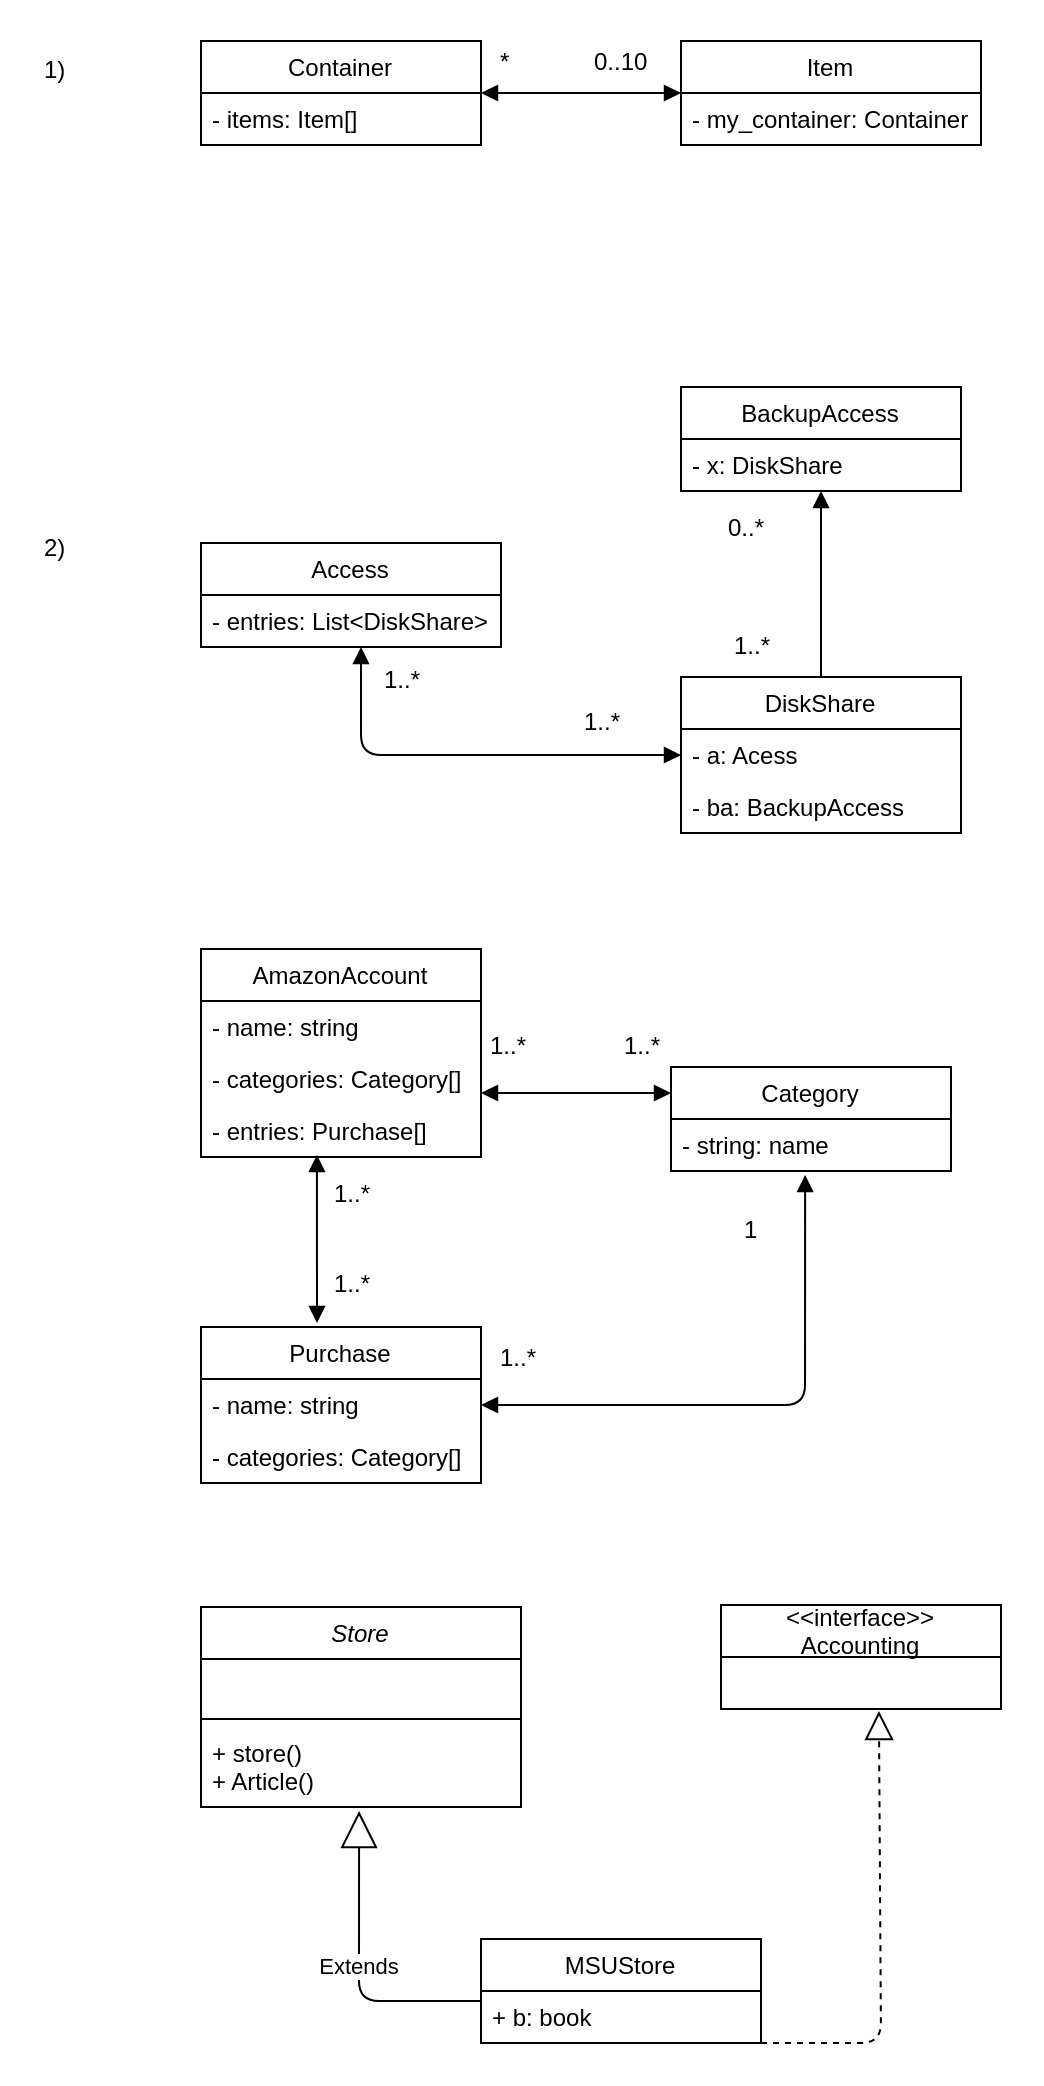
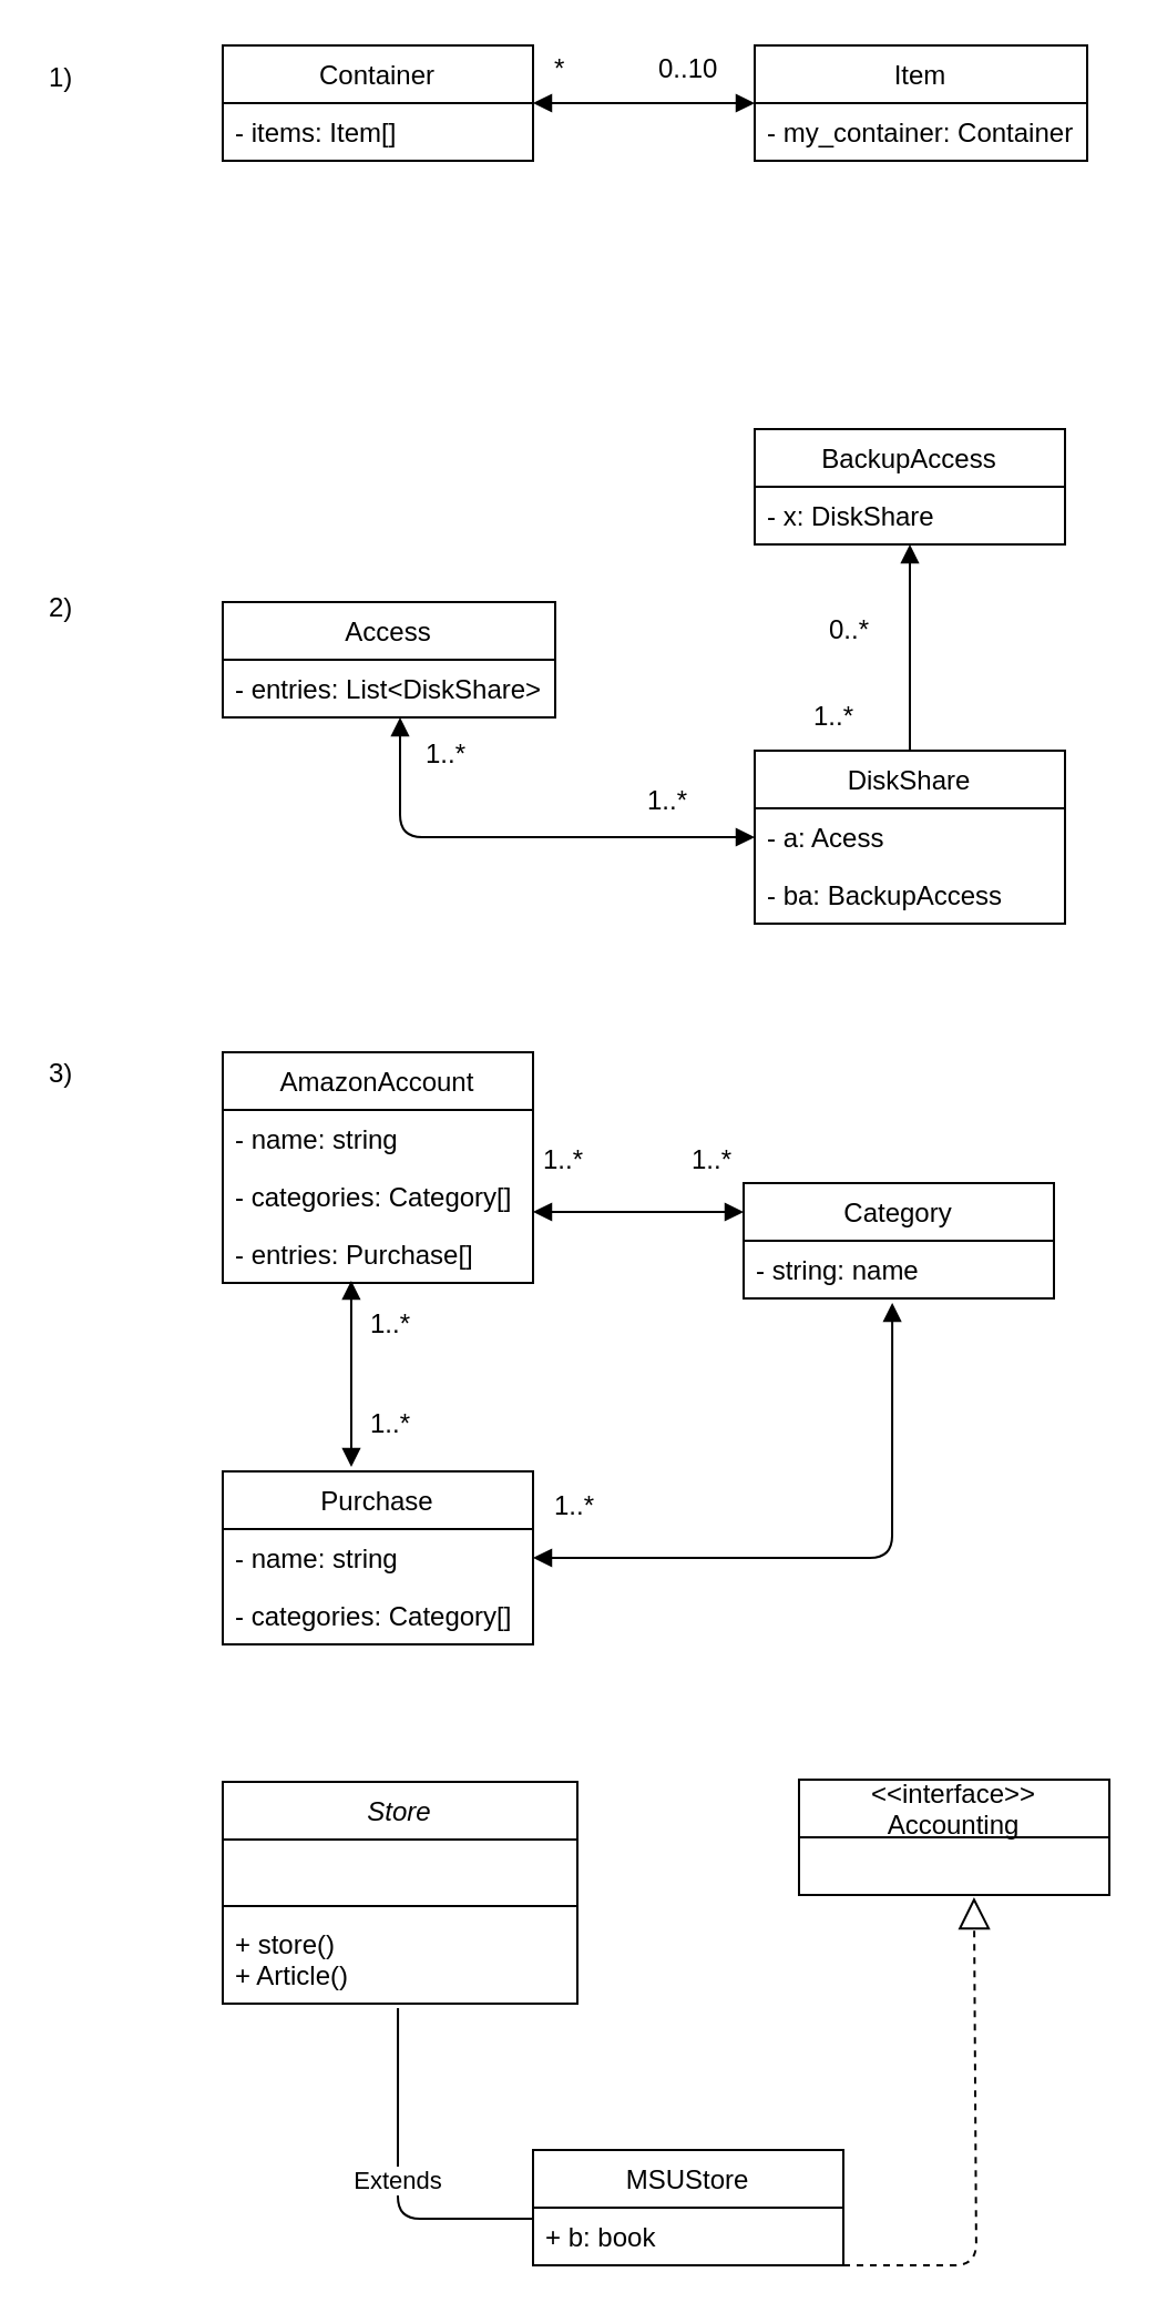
  <mxCell id="0" />
  <mxCell id="1" parent="0" />
  <mxCell id="2" value="Container" style="swimlane;fontStyle=0;childLayout=stackLayout;horizontal=1;startSize=26;fillColor=none;horizontalStack=0;resizeParent=1;resizeParentMax=0;resizeLast=0;collapsible=1;marginBottom=0;" vertex="1" parent="1"><mxGeometry x="100" y="20" width="140" height="52" as="geometry" /></mxCell>
  <mxCell id="3" value="- items: Item[]" style="text;strokeColor=none;fillColor=none;align=left;verticalAlign=top;spacingLeft=4;spacingRight=4;overflow=hidden;rotatable=0;points=[[0,0.5],[1,0.5]];portConstraint=eastwest;" vertex="1" parent="2"><mxGeometry y="26" width="140" height="26" as="geometry" /></mxCell>
  <mxCell id="4" value="Item" style="swimlane;fontStyle=0;childLayout=stackLayout;horizontal=1;startSize=26;fillColor=none;horizontalStack=0;resizeParent=1;resizeParentMax=0;resizeLast=0;collapsible=1;marginBottom=0;" vertex="1" parent="1"><mxGeometry x="340" y="20" width="150" height="52" as="geometry" /></mxCell>
  <mxCell id="5" value="- my_container: Container" style="text;strokeColor=none;fillColor=none;align=left;verticalAlign=top;spacingLeft=4;spacingRight=4;overflow=hidden;rotatable=0;points=[[0,0.5],[1,0.5]];portConstraint=eastwest;" vertex="1" parent="4"><mxGeometry y="26" width="150" height="26" as="geometry" /></mxCell>
  <mxCell id="6" value="1)" style="text;html=1;resizable=0;points=[];autosize=1;align=left;verticalAlign=top;spacingTop=-4;" vertex="1" parent="1"><mxGeometry x="20" y="25" width="30" height="20" as="geometry" /></mxCell>
  <mxCell id="7" value="DiskShare" style="swimlane;fontStyle=0;childLayout=stackLayout;horizontal=1;startSize=26;fillColor=none;horizontalStack=0;resizeParent=1;resizeParentMax=0;resizeLast=0;collapsible=1;marginBottom=0;" vertex="1" parent="1"><mxGeometry x="340" y="338" width="140" height="78" as="geometry" /></mxCell>
  <mxCell id="8" value="- a: Acess" style="text;strokeColor=none;fillColor=none;align=left;verticalAlign=top;spacingLeft=4;spacingRight=4;overflow=hidden;rotatable=0;points=[[0,0.5],[1,0.5]];portConstraint=eastwest;" vertex="1" parent="7"><mxGeometry y="26" width="140" height="26" as="geometry" /></mxCell>
  <mxCell id="9" value="- ba: BackupAccess" style="text;strokeColor=none;fillColor=none;align=left;verticalAlign=top;spacingLeft=4;spacingRight=4;overflow=hidden;rotatable=0;points=[[0,0.5],[1,0.5]];portConstraint=eastwest;" vertex="1" parent="7"><mxGeometry y="52" width="140" height="26" as="geometry" /></mxCell>
  <mxCell id="10" value="Access" style="swimlane;fontStyle=0;childLayout=stackLayout;horizontal=1;startSize=26;fillColor=none;horizontalStack=0;resizeParent=1;resizeParentMax=0;resizeLast=0;collapsible=1;marginBottom=0;" vertex="1" parent="1"><mxGeometry x="100" y="271" width="150" height="52" as="geometry" /></mxCell>
  <mxCell id="11" value="- entries: List&lt;DiskShare&gt;" style="text;strokeColor=none;fillColor=none;align=left;verticalAlign=top;spacingLeft=4;spacingRight=4;overflow=hidden;rotatable=0;points=[[0,0.5],[1,0.5]];portConstraint=eastwest;" vertex="1" parent="10"><mxGeometry y="26" width="150" height="26" as="geometry" /></mxCell>
  <mxCell id="12" value="BackupAccess" style="swimlane;fontStyle=0;childLayout=stackLayout;horizontal=1;startSize=26;fillColor=none;horizontalStack=0;resizeParent=1;resizeParentMax=0;resizeLast=0;collapsible=1;marginBottom=0;" vertex="1" parent="1"><mxGeometry x="340" y="193" width="140" height="52" as="geometry" /></mxCell>
  <mxCell id="13" value="- x: DiskShare" style="text;strokeColor=none;fillColor=none;align=left;verticalAlign=top;spacingLeft=4;spacingRight=4;overflow=hidden;rotatable=0;points=[[0,0.5],[1,0.5]];portConstraint=eastwest;" vertex="1" parent="12"><mxGeometry y="26" width="140" height="26" as="geometry" /></mxCell>
  <mxCell id="14" value="AmazonAccount" style="swimlane;fontStyle=0;childLayout=stackLayout;horizontal=1;startSize=26;fillColor=none;horizontalStack=0;resizeParent=1;resizeParentMax=0;resizeLast=0;collapsible=1;marginBottom=0;" vertex="1" parent="1"><mxGeometry x="100" y="474" width="140" height="104" as="geometry" /></mxCell>
  <mxCell id="15" value="- name: string" style="text;strokeColor=none;fillColor=none;align=left;verticalAlign=top;spacingLeft=4;spacingRight=4;overflow=hidden;rotatable=0;points=[[0,0.5],[1,0.5]];portConstraint=eastwest;" vertex="1" parent="14"><mxGeometry y="26" width="140" height="26" as="geometry" /></mxCell>
  <mxCell id="16" value="- categories: Category[]" style="text;strokeColor=none;fillColor=none;align=left;verticalAlign=top;spacingLeft=4;spacingRight=4;overflow=hidden;rotatable=0;points=[[0,0.5],[1,0.5]];portConstraint=eastwest;" vertex="1" parent="14"><mxGeometry y="52" width="140" height="26" as="geometry" /></mxCell>
  <mxCell id="17" value="- entries: Purchase[]" style="text;strokeColor=none;fillColor=none;align=left;verticalAlign=top;spacingLeft=4;spacingRight=4;overflow=hidden;rotatable=0;points=[[0,0.5],[1,0.5]];portConstraint=eastwest;" vertex="1" parent="14"><mxGeometry y="78" width="140" height="26" as="geometry" /></mxCell>
  <mxCell id="18" value="Purchase" style="swimlane;fontStyle=0;childLayout=stackLayout;horizontal=1;startSize=26;fillColor=none;horizontalStack=0;resizeParent=1;resizeParentMax=0;resizeLast=0;collapsible=1;marginBottom=0;" vertex="1" parent="1"><mxGeometry x="100" y="663" width="140" height="78" as="geometry" /></mxCell>
  <mxCell id="19" value="- name: string" style="text;strokeColor=none;fillColor=none;align=left;verticalAlign=top;spacingLeft=4;spacingRight=4;overflow=hidden;rotatable=0;points=[[0,0.5],[1,0.5]];portConstraint=eastwest;" vertex="1" parent="18"><mxGeometry y="26" width="140" height="26" as="geometry" /></mxCell>
  <mxCell id="20" value="- categories: Category[]" style="text;strokeColor=none;fillColor=none;align=left;verticalAlign=top;spacingLeft=4;spacingRight=4;overflow=hidden;rotatable=0;points=[[0,0.5],[1,0.5]];portConstraint=eastwest;" vertex="1" parent="18"><mxGeometry y="52" width="140" height="26" as="geometry" /></mxCell>
  <mxCell id="21" value="Category" style="swimlane;fontStyle=0;childLayout=stackLayout;horizontal=1;startSize=26;fillColor=none;horizontalStack=0;resizeParent=1;resizeParentMax=0;resizeLast=0;collapsible=1;marginBottom=0;" vertex="1" parent="1"><mxGeometry x="335" y="533" width="140" height="52" as="geometry" /></mxCell>
  <mxCell id="22" value="- string: name" style="text;strokeColor=none;fillColor=none;align=left;verticalAlign=top;spacingLeft=4;spacingRight=4;overflow=hidden;rotatable=0;points=[[0,0.5],[1,0.5]];portConstraint=eastwest;" vertex="1" parent="21"><mxGeometry y="26" width="140" height="26" as="geometry" /></mxCell>
  <mxCell id="23" value="2)" style="text;html=1;resizable=0;points=[];autosize=1;align=left;verticalAlign=top;spacingTop=-4;" vertex="1" parent="1"><mxGeometry x="20" y="264" width="30" height="20" as="geometry" /></mxCell>
+ <mxCell id="24" value="3)" style="text;html=1;resizable=0;points=[];autosize=1;align=left;verticalAlign=top;spacingTop=-4;" vertex="1" parent="1"><mxGeometry x="20" y="474" width="30" height="20" as="geometry" /></mxCell>
  <mxCell id="25" value="&lt;&lt;interface&gt;&gt;&#10;Accounting" style="swimlane;fontStyle=0;childLayout=stackLayout;horizontal=1;startSize=26;fillColor=none;horizontalStack=0;resizeParent=1;resizeParentMax=0;resizeLast=0;collapsible=1;marginBottom=0;" vertex="1" parent="1"><mxGeometry x="360" y="802" width="140" height="52" as="geometry" /></mxCell>
  <mxCell id="26" value=" " style="text;strokeColor=none;fillColor=none;align=left;verticalAlign=top;spacingLeft=4;spacingRight=4;overflow=hidden;rotatable=0;points=[[0,0.5],[1,0.5]];portConstraint=eastwest;" vertex="1" parent="25"><mxGeometry y="26" width="140" height="26" as="geometry" /></mxCell>
  <mxCell id="27" value="MSUStore" style="swimlane;fontStyle=0;childLayout=stackLayout;horizontal=1;startSize=26;fillColor=none;horizontalStack=0;resizeParent=1;resizeParentMax=0;resizeLast=0;collapsible=1;marginBottom=0;" vertex="1" parent="1"><mxGeometry x="240" y="969" width="140" height="52" as="geometry" /></mxCell>
  <mxCell id="28" value="+ b: book" style="text;strokeColor=none;fillColor=none;align=left;verticalAlign=top;spacingLeft=4;spacingRight=4;overflow=hidden;rotatable=0;points=[[0,0.5],[1,0.5]];portConstraint=eastwest;" vertex="1" parent="27"><mxGeometry y="26" width="140" height="26" as="geometry" /></mxCell>
  <mxCell id="29" value="" style="endArrow=block;startArrow=block;endFill=1;startFill=1;html=1;" edge="1" parent="1"><mxGeometry width="160" relative="1" as="geometry"><mxPoint x="240" y="46" as="sourcePoint" /><mxPoint x="340" y="46" as="targetPoint" /></mxGeometry></mxCell>
  <mxCell id="30" value="0..10" style="text;html=1;resizable=0;points=[];autosize=1;align=left;verticalAlign=top;spacingTop=-4;" vertex="1" parent="1"><mxGeometry x="295" y="21" width="40" height="20" as="geometry" /></mxCell>
  <mxCell id="31" value="*" style="text;html=1;resizable=0;points=[];autosize=1;align=left;verticalAlign=top;spacingTop=-4;" vertex="1" parent="1"><mxGeometry x="247.5" y="21" width="20" height="20" as="geometry" /></mxCell>
  <mxCell id="32" value="" style="endArrow=block;startArrow=block;endFill=1;startFill=1;html=1;entryX=0;entryY=0.5;entryDx=0;entryDy=0;" edge="1" parent="1" target="8"><mxGeometry width="160" relative="1" as="geometry"><mxPoint x="180" y="323" as="sourcePoint" /><mxPoint x="320" y="223" as="targetPoint" /><Array as="points"><mxPoint x="180" y="377" /></Array></mxGeometry></mxCell>
  <mxCell id="33" value="" style="endArrow=none;startArrow=block;endFill=1;startFill=1;html=1;entryX=0.5;entryY=0;entryDx=0;entryDy=0;" edge="1" parent="1" source="13" target="7"><mxGeometry width="160" relative="1" as="geometry"><mxPoint x="260" y="313" as="sourcePoint" /><mxPoint x="420" y="313" as="targetPoint" /></mxGeometry></mxCell>
  <mxCell id="34" value="1..*" style="text;html=1;resizable=0;points=[];autosize=1;align=left;verticalAlign=top;spacingTop=-4;" vertex="1" parent="1"><mxGeometry x="190" y="330" width="30" height="20" as="geometry" /></mxCell>
- <mxCell id="35" value="0..*" style="text;html=1;resizable=0;points=[];autosize=1;align=left;verticalAlign=top;spacingTop=-4;" vertex="1" parent="1"><mxGeometry x="362" y="254" width="30" height="20" as="geometry" /></mxCell>
+ <mxCell id="35" value="0..*" style="text;html=1;resizable=0;points=[];autosize=1;align=left;verticalAlign=top;spacingTop=-4;" vertex="1" parent="1"><mxGeometry x="372" y="274" width="30" height="20" as="geometry" /></mxCell>
  <mxCell id="36" value="1..*" style="text;html=1;resizable=0;points=[];autosize=1;align=left;verticalAlign=top;spacingTop=-4;" vertex="1" parent="1"><mxGeometry x="290" y="351" width="30" height="20" as="geometry" /></mxCell>
  <mxCell id="37" value="1..*" style="text;html=1;resizable=0;points=[];autosize=1;align=left;verticalAlign=top;spacingTop=-4;" vertex="1" parent="1"><mxGeometry x="365" y="313" width="30" height="20" as="geometry" /></mxCell>
  <mxCell id="38" value="" style="endArrow=block;startArrow=block;endFill=1;startFill=1;html=1;entryX=0;entryY=0.25;entryDx=0;entryDy=0;" edge="1" parent="1" target="21"><mxGeometry width="160" relative="1" as="geometry"><mxPoint x="240" y="546" as="sourcePoint" /><mxPoint x="410" y="613" as="targetPoint" /><Array as="points"><mxPoint x="280" y="546" /></Array></mxGeometry></mxCell>
  <mxCell id="39" value="" style="endArrow=block;startArrow=block;endFill=1;startFill=1;html=1;entryX=0.414;entryY=0.962;entryDx=0;entryDy=0;entryPerimeter=0;" edge="1" parent="1" target="17"><mxGeometry width="160" relative="1" as="geometry"><mxPoint x="158" y="661" as="sourcePoint" /><mxPoint x="170" y="573" as="targetPoint" /></mxGeometry></mxCell>
  <mxCell id="40" value="" style="endArrow=block;startArrow=block;endFill=1;startFill=1;html=1;exitX=1;exitY=0.5;exitDx=0;exitDy=0;entryX=0.479;entryY=1.077;entryDx=0;entryDy=0;entryPerimeter=0;" edge="1" parent="1" source="19" target="22"><mxGeometry width="160" relative="1" as="geometry"><mxPoint x="290" y="683" as="sourcePoint" /><mxPoint x="450" y="683" as="targetPoint" /><Array as="points"><mxPoint x="402" y="702" /></Array></mxGeometry></mxCell>
  <mxCell id="41" value="1..*" style="text;html=1;resizable=0;points=[];autosize=1;align=left;verticalAlign=top;spacingTop=-4;" vertex="1" parent="1"><mxGeometry x="242.5" y="513" width="30" height="20" as="geometry" /></mxCell>
  <mxCell id="42" value="1..*" style="text;html=1;resizable=0;points=[];autosize=1;align=left;verticalAlign=top;spacingTop=-4;" vertex="1" parent="1"><mxGeometry x="310" y="513" width="30" height="20" as="geometry" /></mxCell>
  <mxCell id="43" value="1..*" style="text;html=1;resizable=0;points=[];autosize=1;align=left;verticalAlign=top;spacingTop=-4;" vertex="1" parent="1"><mxGeometry x="165" y="587" width="30" height="20" as="geometry" /></mxCell>
  <mxCell id="44" value="1..*" style="text;html=1;resizable=0;points=[];autosize=1;align=left;verticalAlign=top;spacingTop=-4;" vertex="1" parent="1"><mxGeometry x="165" y="632" width="30" height="20" as="geometry" /></mxCell>
  <mxCell id="45" value="1..*" style="text;html=1;resizable=0;points=[];autosize=1;align=left;verticalAlign=top;spacingTop=-4;" vertex="1" parent="1"><mxGeometry x="247.5" y="669" width="30" height="20" as="geometry" /></mxCell>
- <mxCell id="46" value="1" style="text;html=1;resizable=0;points=[];autosize=1;align=left;verticalAlign=top;spacingTop=-4;" vertex="1" parent="1"><mxGeometry x="370" y="605" width="20" height="20" as="geometry" /></mxCell>
  <mxCell id="47" value="Store" style="swimlane;fontStyle=2;align=center;verticalAlign=top;childLayout=stackLayout;horizontal=1;startSize=26;horizontalStack=0;resizeParent=1;resizeParentMax=0;resizeLast=0;collapsible=1;marginBottom=0;" vertex="1" parent="1"><mxGeometry x="100" y="803" width="160" height="100" as="geometry" /></mxCell>
  <mxCell id="48" value=" " style="text;strokeColor=none;fillColor=none;align=left;verticalAlign=top;spacingLeft=4;spacingRight=4;overflow=hidden;rotatable=0;points=[[0,0.5],[1,0.5]];portConstraint=eastwest;" vertex="1" parent="47"><mxGeometry y="26" width="160" height="26" as="geometry" /></mxCell>
  <mxCell id="49" value="" style="line;strokeWidth=1;fillColor=none;align=left;verticalAlign=middle;spacingTop=-1;spacingLeft=3;spacingRight=3;rotatable=0;labelPosition=right;points=[];portConstraint=eastwest;" vertex="1" parent="47"><mxGeometry y="52" width="160" height="8" as="geometry" /></mxCell>
  <mxCell id="50" value="+ store()&#10;+ Article()" style="text;strokeColor=none;fillColor=none;align=left;verticalAlign=top;spacingLeft=4;spacingRight=4;overflow=hidden;rotatable=0;points=[[0,0.5],[1,0.5]];portConstraint=eastwest;" vertex="1" parent="47"><mxGeometry y="60" width="160" height="40" as="geometry" /></mxCell>
- <mxCell id="51" value="Extends" style="endArrow=block;endSize=16;endFill=0;html=1;entryX=0.494;entryY=1.05;entryDx=0;entryDy=0;entryPerimeter=0;exitX=0;exitY=0.192;exitDx=0;exitDy=0;exitPerimeter=0;" edge="1" parent="1" source="28" target="50"><mxGeometry width="160" relative="1" as="geometry"><mxPoint x="50" y="983" as="sourcePoint" /><mxPoint x="210" y="983" as="targetPoint" /><Array as="points"><mxPoint x="179" y="1000" /></Array></mxGeometry></mxCell>
+ <mxCell id="51" value="Extends" style="endArrow=none;endSize=16;endFill=0;html=1;entryX=0.494;entryY=1.05;entryDx=0;entryDy=0;entryPerimeter=0;exitX=0;exitY=0.192;exitDx=0;exitDy=0;exitPerimeter=0;" edge="1" parent="1" source="28" target="50"><mxGeometry width="160" relative="1" as="geometry"><mxPoint x="50" y="983" as="sourcePoint" /><mxPoint x="210" y="983" as="targetPoint" /><Array as="points"><mxPoint x="179" y="1000" /></Array></mxGeometry></mxCell>
  <mxCell id="52" value="" style="endArrow=block;dashed=1;endFill=0;endSize=12;html=1;entryX=0.564;entryY=1.038;entryDx=0;entryDy=0;entryPerimeter=0;" edge="1" parent="1" target="26"><mxGeometry width="160" relative="1" as="geometry"><mxPoint x="380" y="1021" as="sourcePoint" /><mxPoint x="436" y="855" as="targetPoint" /><Array as="points"><mxPoint x="440" y="1021" /></Array></mxGeometry></mxCell>
